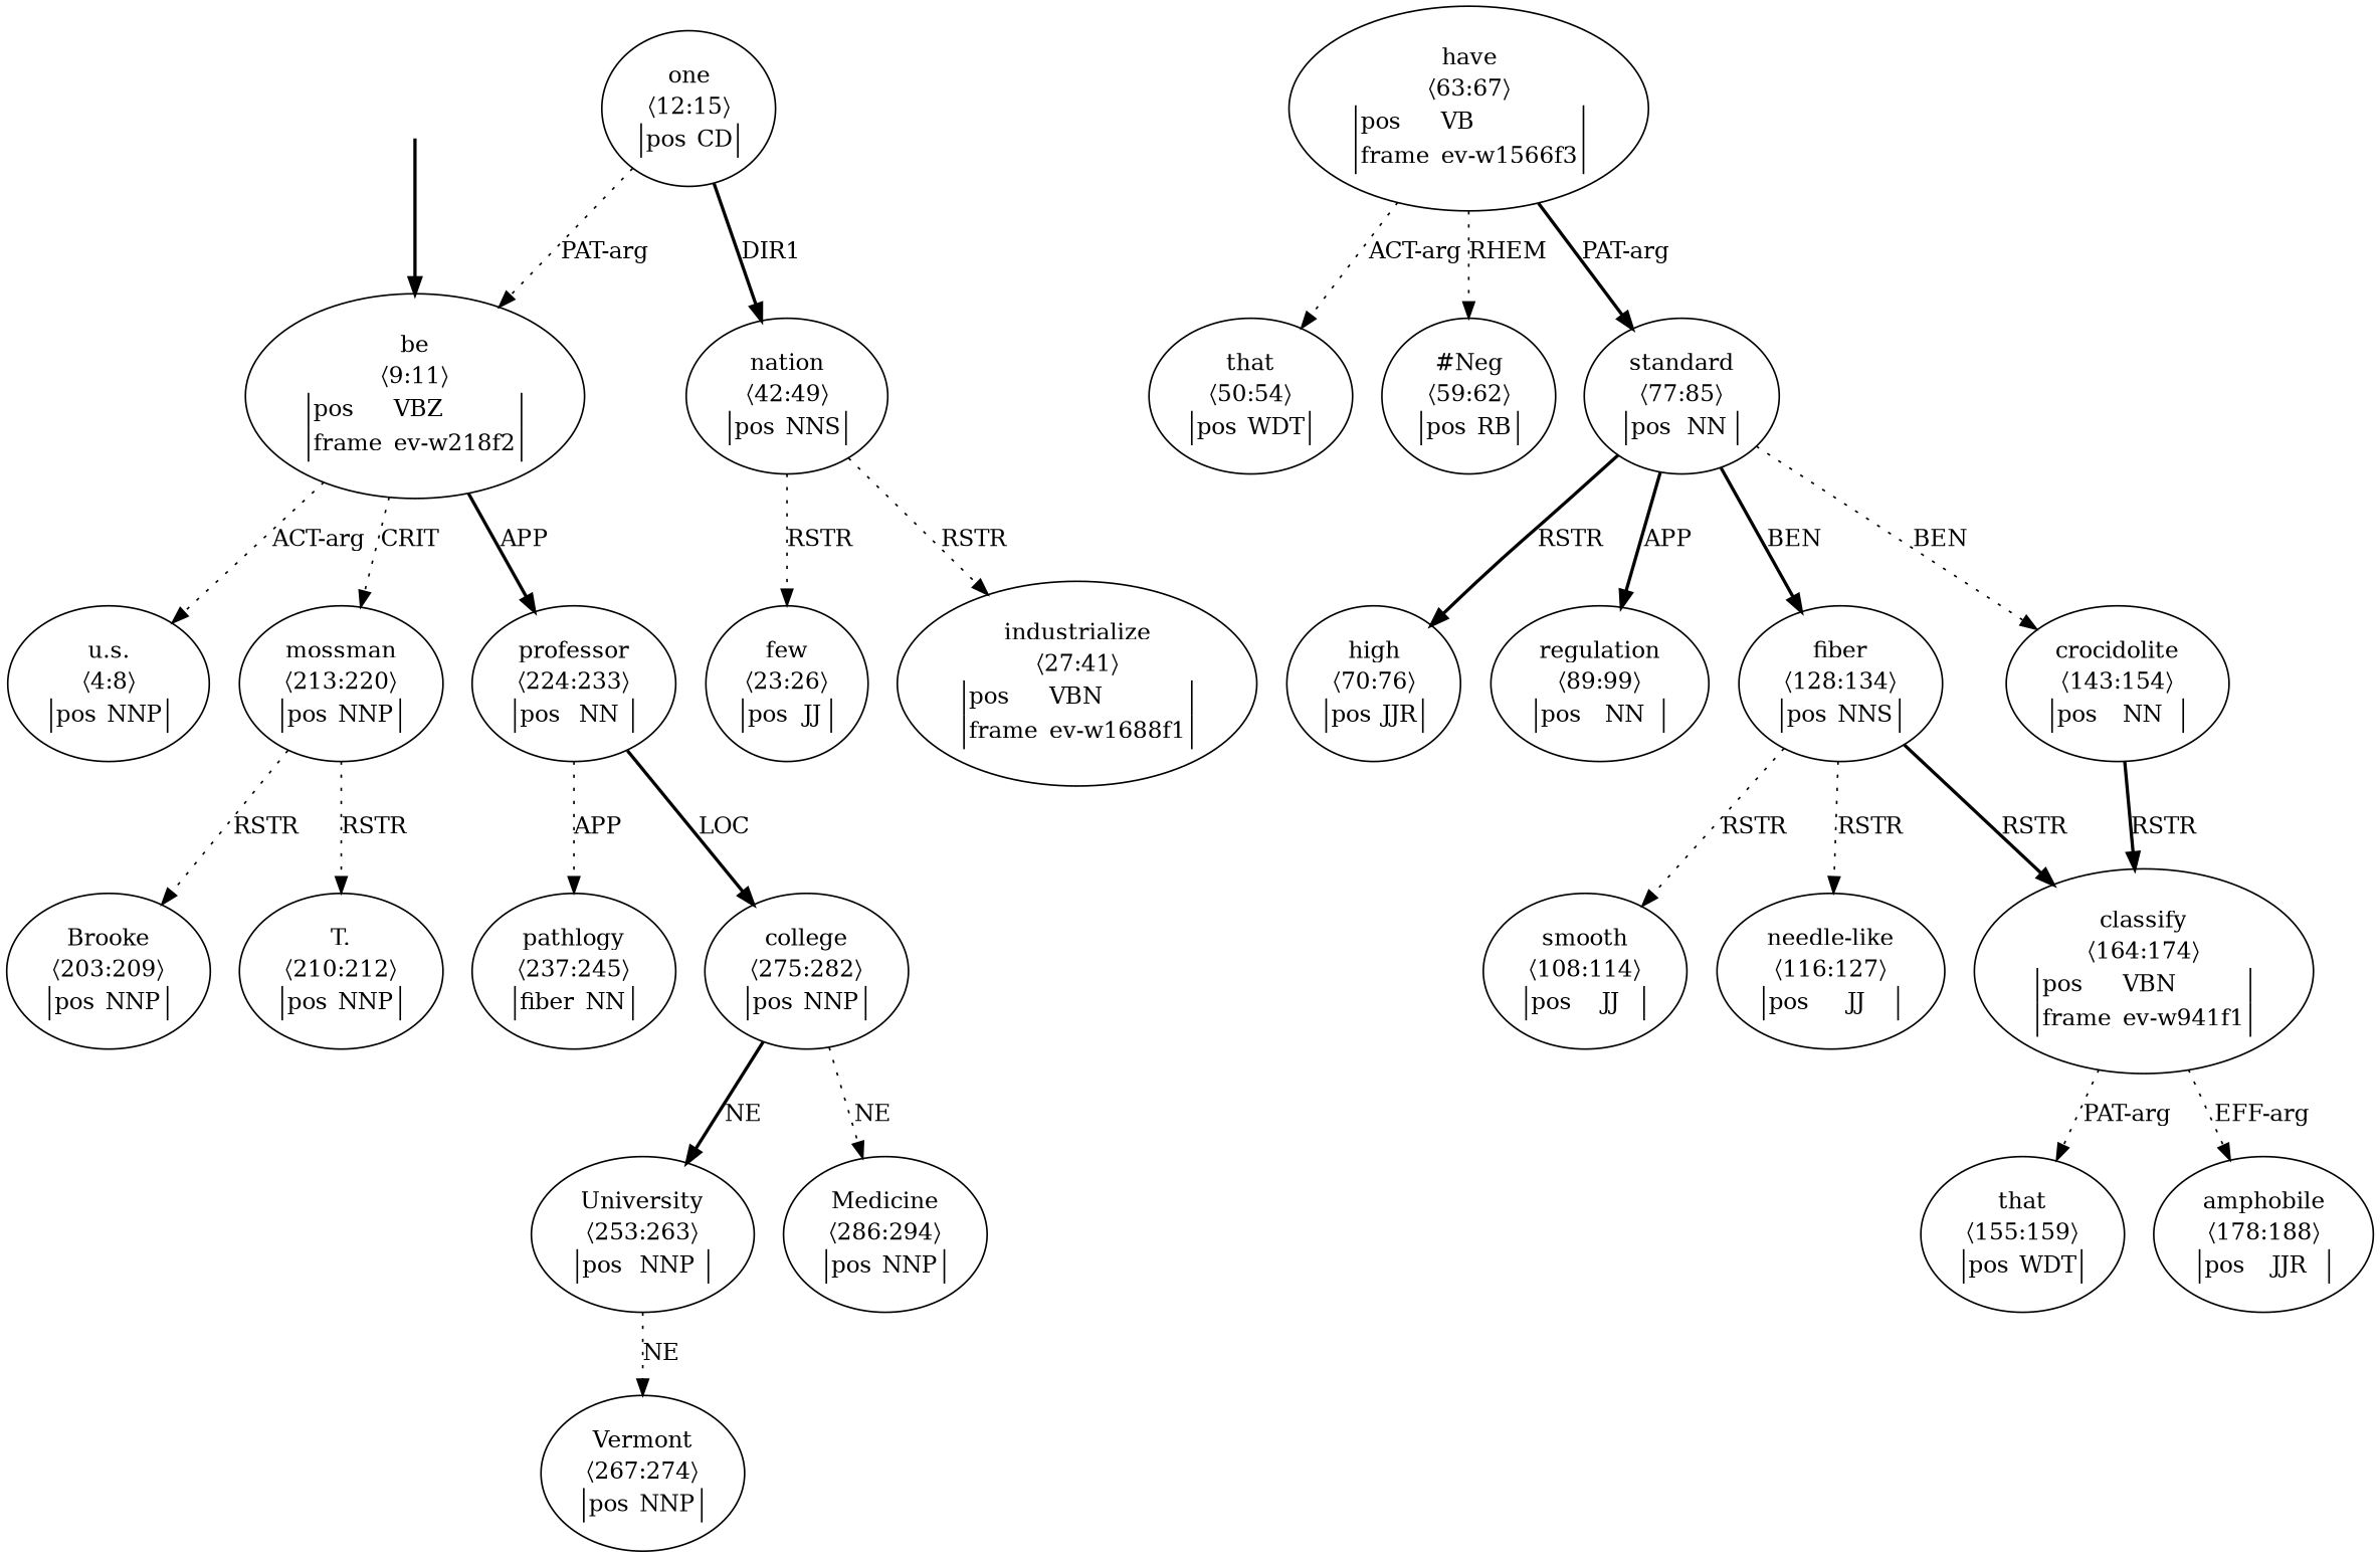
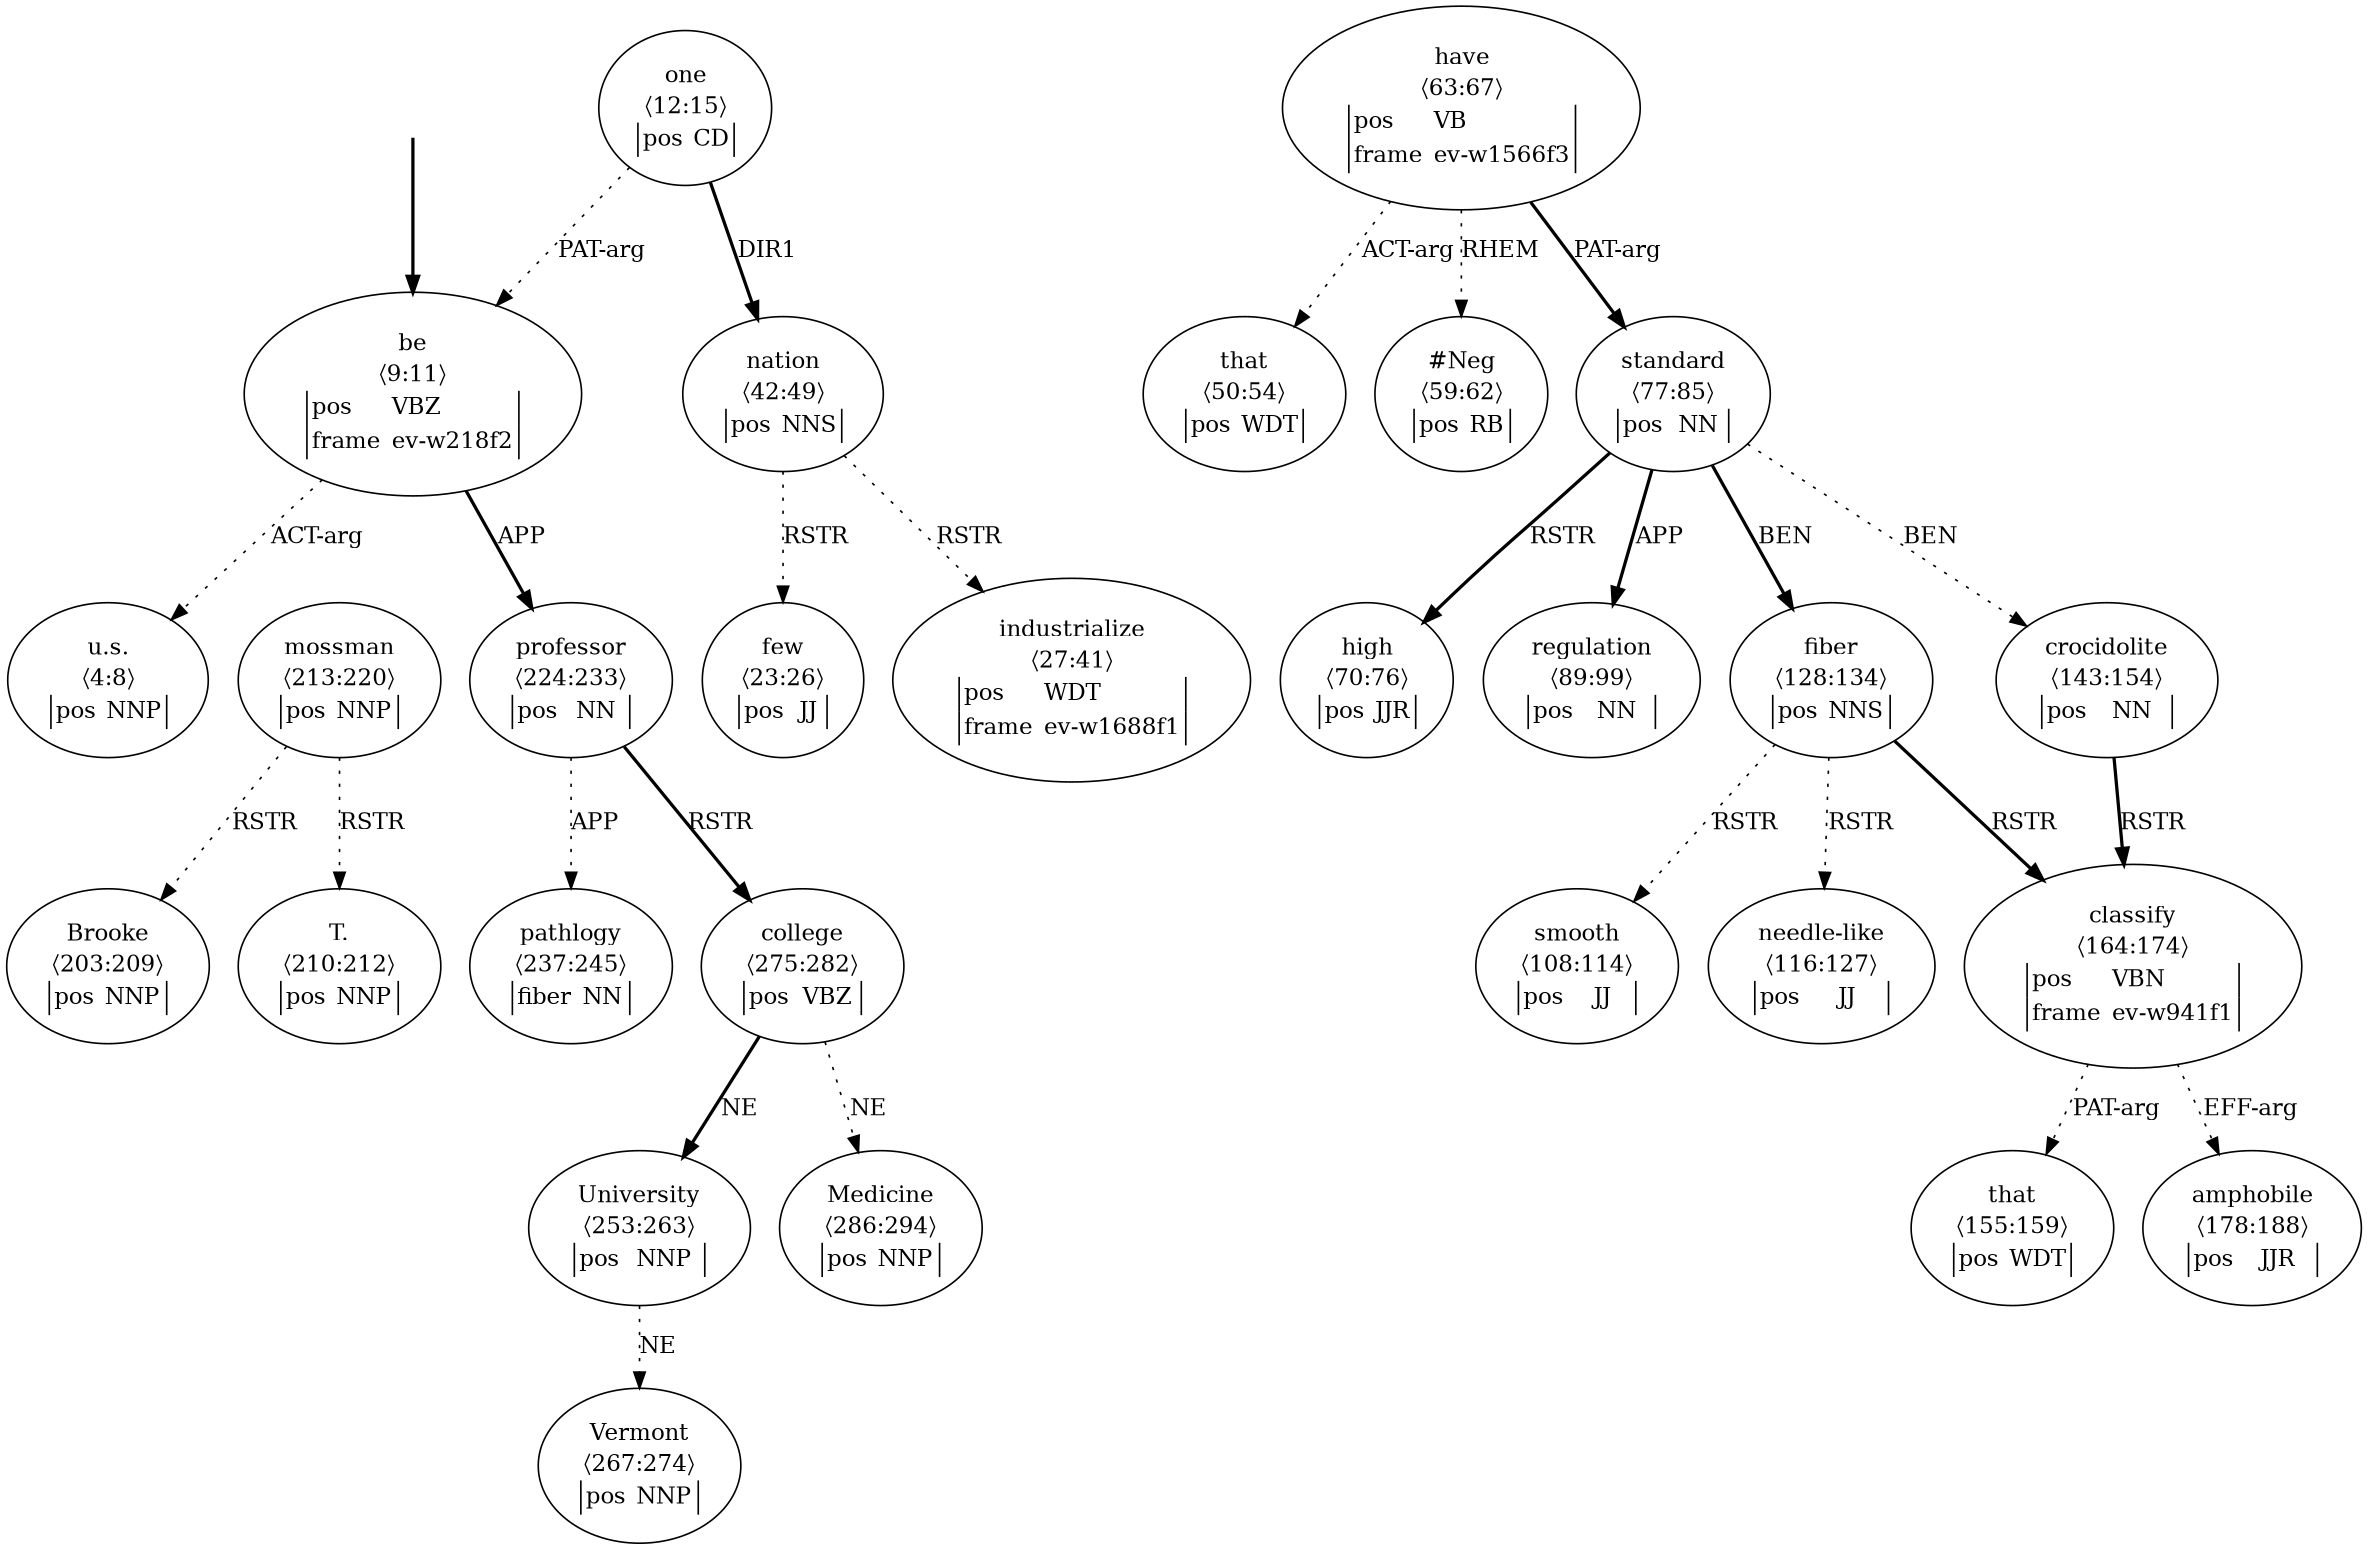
  digraph {
    edge [style=dotted]
    top [style=invis]
    n2 [label=<<table align="center" border="0" cellspacing="0"><tr><td colspan="2">be</td></tr><tr><td colspan="2">〈9:11〉</td></tr><tr><td sides="l" border="1" align="left">pos</td><td sides="r" border="1" align="left">VBZ</td></tr><tr><td sides="l" border="1" align="left">frame</td><td sides="r" border="1" align="left">ev-w218f2</td></tr></table>>]
    n3 [label=<<table align="center" border="0" cellspacing="0"><tr><td colspan="2">u.s.</td></tr><tr><td colspan="2">〈4:8〉</td></tr><tr><td sides="l" border="1" align="left">pos</td><td sides="r" border="1" align="left">NNP</td></tr></table>>]
    n4 [label=<<table align="center" border="0" cellspacing="0"><tr><td colspan="2">mossman</td></tr><tr><td colspan="2">〈213:220〉</td></tr><tr><td sides="l" border="1" align="left">pos</td><td sides="r" border="1" align="left">NNP</td></tr></table>>]
    n5 [label=<<table align="center" border="0" cellspacing="0"><tr><td colspan="2">professor</td></tr><tr><td colspan="2">〈224:233〉</td></tr><tr><td sides="l" border="1" align="left">pos</td><td sides="r" border="1" align="left">NN</td></tr></table>>]
    n6 [label=<<table align="center" border="0" cellspacing="0"><tr><td colspan="2">one</td></tr><tr><td colspan="2">〈12:15〉</td></tr><tr><td sides="l" border="1" align="left">pos</td><td sides="r" border="1" align="left">CD</td></tr></table>>]
    n7 [label=<<table align="center" border="0" cellspacing="0"><tr><td colspan="2">nation</td></tr><tr><td colspan="2">〈42:49〉</td></tr><tr><td sides="l" border="1" align="left">pos</td><td sides="r" border="1" align="left">NNS</td></tr></table>>]
    n8 [label=<<table align="center" border="0" cellspacing="0"><tr><td colspan="2">Brooke</td></tr><tr><td colspan="2">〈203:209〉</td></tr><tr><td sides="l" border="1" align="left">pos</td><td sides="r" border="1" align="left">NNP</td></tr></table>>]
    n9 [label=<<table align="center" border="0" cellspacing="0"><tr><td colspan="2">T.</td></tr><tr><td colspan="2">〈210:212〉</td></tr><tr><td sides="l" border="1" align="left">pos</td><td sides="r" border="1" align="left">NNP</td></tr></table>>]
    n10 [label=<<table align="center" border="0" cellspacing="0"><tr><td colspan="2">pathlogy</td></tr><tr><td colspan="2">〈237:245〉</td></tr><tr><td sides="l" border="1" align="left">fiber</td><td sides="r" border="1" align="left">NN</td></tr></table>>]
-   n11 [label=<<table align="center" border="0" cellspacing="0"><tr><td colspan="2">college</td></tr><tr><td colspan="2">〈275:282〉</td></tr><tr><td sides="l" border="1" align="left">pos</td><td sides="r" border="1" align="left">NNP</td></tr></table>>]
+   n11 [label=<<table align="center" border="0" cellspacing="0"><tr><td colspan="2">college</td></tr><tr><td colspan="2">〈275:282〉</td></tr><tr><td sides="l" border="1" align="left">pos</td><td sides="r" border="1" align="left">VBZ</td></tr></table>>]
    n12 [label=<<table align="center" border="0" cellspacing="0"><tr><td colspan="2">few</td></tr><tr><td colspan="2">〈23:26〉</td></tr><tr><td sides="l" border="1" align="left">pos</td><td sides="r" border="1" align="left">JJ</td></tr></table>>]
-   n13 [label=<<table align="center" border="0" cellspacing="0"><tr><td colspan="2">industrialize</td></tr><tr><td colspan="2">〈27:41〉</td></tr><tr><td sides="l" border="1" align="left">pos</td><td sides="r" border="1" align="left">VBN</td></tr><tr><td sides="l" border="1" align="left">frame</td><td sides="r" border="1" align="left">ev-w1688f1</td></tr></table>>]
+   n13 [label=<<table align="center" border="0" cellspacing="0"><tr><td colspan="2">industrialize</td></tr><tr><td colspan="2">〈27:41〉</td></tr><tr><td sides="l" border="1" align="left">pos</td><td sides="r" border="1" align="left">WDT</td></tr><tr><td sides="l" border="1" align="left">frame</td><td sides="r" border="1" align="left">ev-w1688f1</td></tr></table>>]
    n14 [label=<<table align="center" border="0" cellspacing="0"><tr><td colspan="2">have</td></tr><tr><td colspan="2">〈63:67〉</td></tr><tr><td sides="l" border="1" align="left">pos</td><td sides="r" border="1" align="left">VB</td></tr><tr><td sides="l" border="1" align="left">frame</td><td sides="r" border="1" align="left">ev-w1566f3</td></tr></table>>]
    n15 [label=<<table align="center" border="0" cellspacing="0"><tr><td colspan="2">that</td></tr><tr><td colspan="2">〈50:54〉</td></tr><tr><td sides="l" border="1" align="left">pos</td><td sides="r" border="1" align="left">WDT</td></tr></table>>]
    n16 [label=<<table align="center" border="0" cellspacing="0"><tr><td colspan="2">#Neg</td></tr><tr><td colspan="2">〈59:62〉</td></tr><tr><td sides="l" border="1" align="left">pos</td><td sides="r" border="1" align="left">RB</td></tr></table>>]
    n17 [label=<<table align="center" border="0" cellspacing="0"><tr><td colspan="2">standard</td></tr><tr><td colspan="2">〈77:85〉</td></tr><tr><td sides="l" border="1" align="left">pos</td><td sides="r" border="1" align="left">NN</td></tr></table>>]
    n18 [label=<<table align="center" border="0" cellspacing="0"><tr><td colspan="2">high</td></tr><tr><td colspan="2">〈70:76〉</td></tr><tr><td sides="l" border="1" align="left">pos</td><td sides="r" border="1" align="left">JJR</td></tr></table>>]
    n19 [label=<<table align="center" border="0" cellspacing="0"><tr><td colspan="2">regulation</td></tr><tr><td colspan="2">〈89:99〉</td></tr><tr><td sides="l" border="1" align="left">pos</td><td sides="r" border="1" align="left">NN</td></tr></table>>]
    n20 [label=<<table align="center" border="0" cellspacing="0"><tr><td colspan="2">fiber</td></tr><tr><td colspan="2">〈128:134〉</td></tr><tr><td sides="l" border="1" align="left">pos</td><td sides="r" border="1" align="left">NNS</td></tr></table>>]
    n21 [label=<<table align="center" border="0" cellspacing="0"><tr><td colspan="2">crocidolite</td></tr><tr><td colspan="2">〈143:154〉</td></tr><tr><td sides="l" border="1" align="left">pos</td><td sides="r" border="1" align="left">NN</td></tr></table>>]
    n22 [label=<<table align="center" border="0" cellspacing="0"><tr><td colspan="2">smooth</td></tr><tr><td colspan="2">〈108:114〉</td></tr><tr><td sides="l" border="1" align="left">pos</td><td sides="r" border="1" align="left">JJ</td></tr></table>>]
    n23 [label=<<table align="center" border="0" cellspacing="0"><tr><td colspan="2">needle-like</td></tr><tr><td colspan="2">〈116:127〉</td></tr><tr><td sides="l" border="1" align="left">pos</td><td sides="r" border="1" align="left">JJ</td></tr></table>>]
    n24 [label=<<table align="center" border="0" cellspacing="0"><tr><td colspan="2">classify</td></tr><tr><td colspan="2">〈164:174〉</td></tr><tr><td sides="l" border="1" align="left">pos</td><td sides="r" border="1" align="left">VBN</td></tr><tr><td sides="l" border="1" align="left">frame</td><td sides="r" border="1" align="left">ev-w941f1</td></tr></table>>]
    n25 [label=<<table align="center" border="0" cellspacing="0"><tr><td colspan="2">that</td></tr><tr><td colspan="2">〈155:159〉</td></tr><tr><td sides="l" border="1" align="left">pos</td><td sides="r" border="1" align="left">WDT</td></tr></table>>]
    n26 [label=<<table align="center" border="0" cellspacing="0"><tr><td colspan="2">amphobile</td></tr><tr><td colspan="2">〈178:188〉</td></tr><tr><td sides="l" border="1" align="left">pos</td><td sides="r" border="1" align="left">JJR</td></tr></table>>]
    n27 [label=<<table align="center" border="0" cellspacing="0"><tr><td colspan="2">University</td></tr><tr><td colspan="2">〈253:263〉</td></tr><tr><td sides="l" border="1" align="left">pos</td><td sides="r" border="1" align="left">NNP</td></tr></table>>]
    n28 [label=<<table align="center" border="0" cellspacing="0"><tr><td colspan="2">Medicine</td></tr><tr><td colspan="2">〈286:294〉</td></tr><tr><td sides="l" border="1" align="left">pos</td><td sides="r" border="1" align="left">NNP</td></tr></table>>]
    n29 [label=<<table align="center" border="0" cellspacing="0"><tr><td colspan="2">Vermont</td></tr><tr><td colspan="2">〈267:274〉</td></tr><tr><td sides="l" border="1" align="left">pos</td><td sides="r" border="1" align="left">NNP</td></tr></table>>]
    top -> n2 [style=bold]
    n2 -> n3 [label="ACT-arg"]
-   n2 -> n4 [label=CRIT]
    n2 -> n5 [label=APP style=bold]
    n4 -> n8 [label=RSTR]
    n4 -> n9 [label=RSTR]
    n5 -> n10 [label=APP]
-   n5 -> n11 [label=LOC style=bold]
+   n5 -> n11 [label=RSTR style=bold]
    n6 -> n2 [label="PAT-arg"]
    n6 -> n7 [label=DIR1 style=bold]
    n7 -> n12 [label=RSTR]
    n7 -> n13 [label=RSTR]
    n11 -> n27 [label=NE style=bold]
    n11 -> n28 [label=NE]
    n14 -> n15 [label="ACT-arg"]
    n14 -> n16 [label=RHEM]
    n14 -> n17 [label="PAT-arg" style=bold]
    n17 -> n18 [label=RSTR style=bold]
    n17 -> n19 [label=APP style=bold]
    n17 -> n20 [label=BEN style=bold]
    n17 -> n21 [label=BEN]
    n20 -> n22 [label=RSTR]
    n20 -> n23 [label=RSTR]
    n20 -> n24 [label=RSTR style=bold]
    n21 -> n24 [label=RSTR style=bold]
    n24 -> n25 [label="PAT-arg"]
    n24 -> n26 [label="EFF-arg"]
    n27 -> n29 [label=NE]
  }
